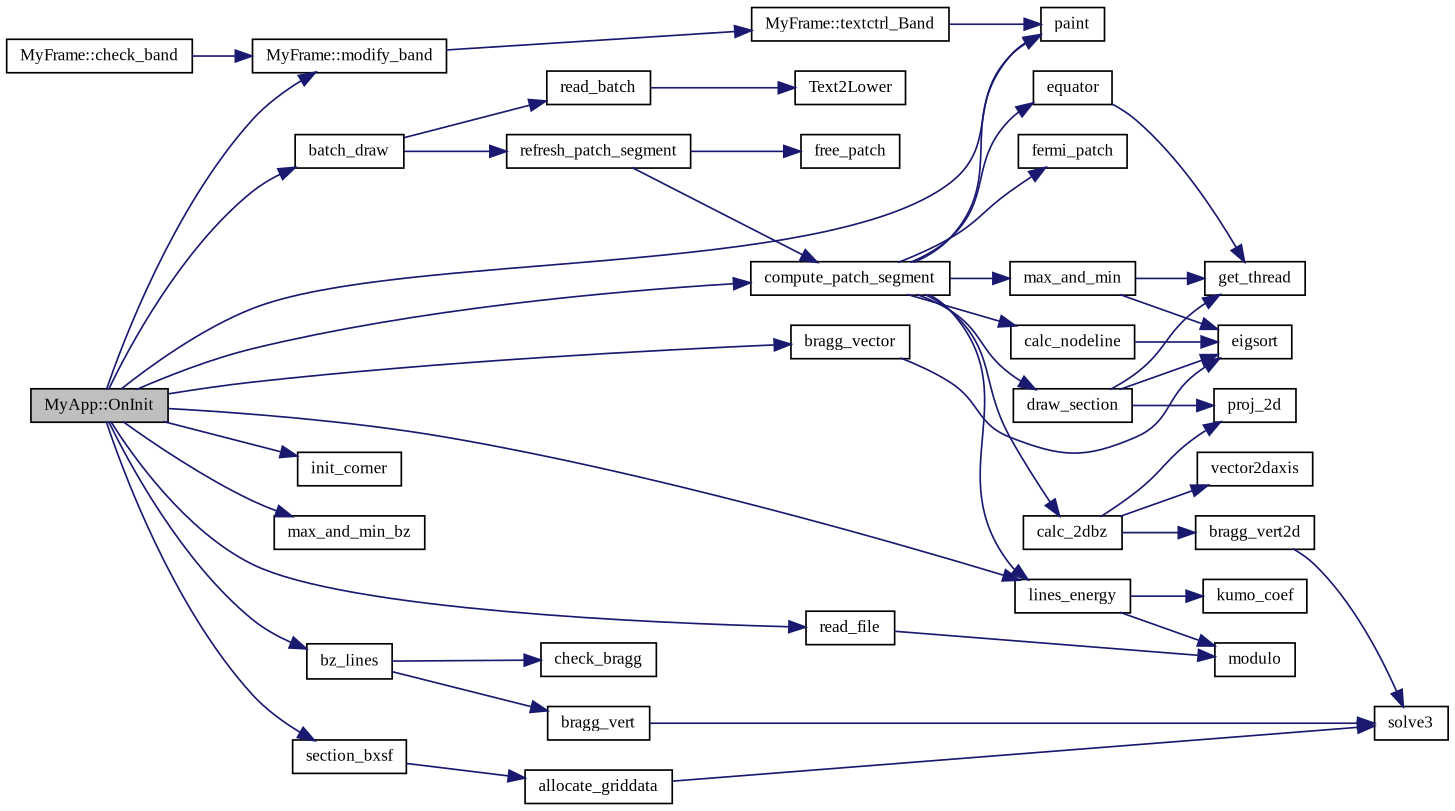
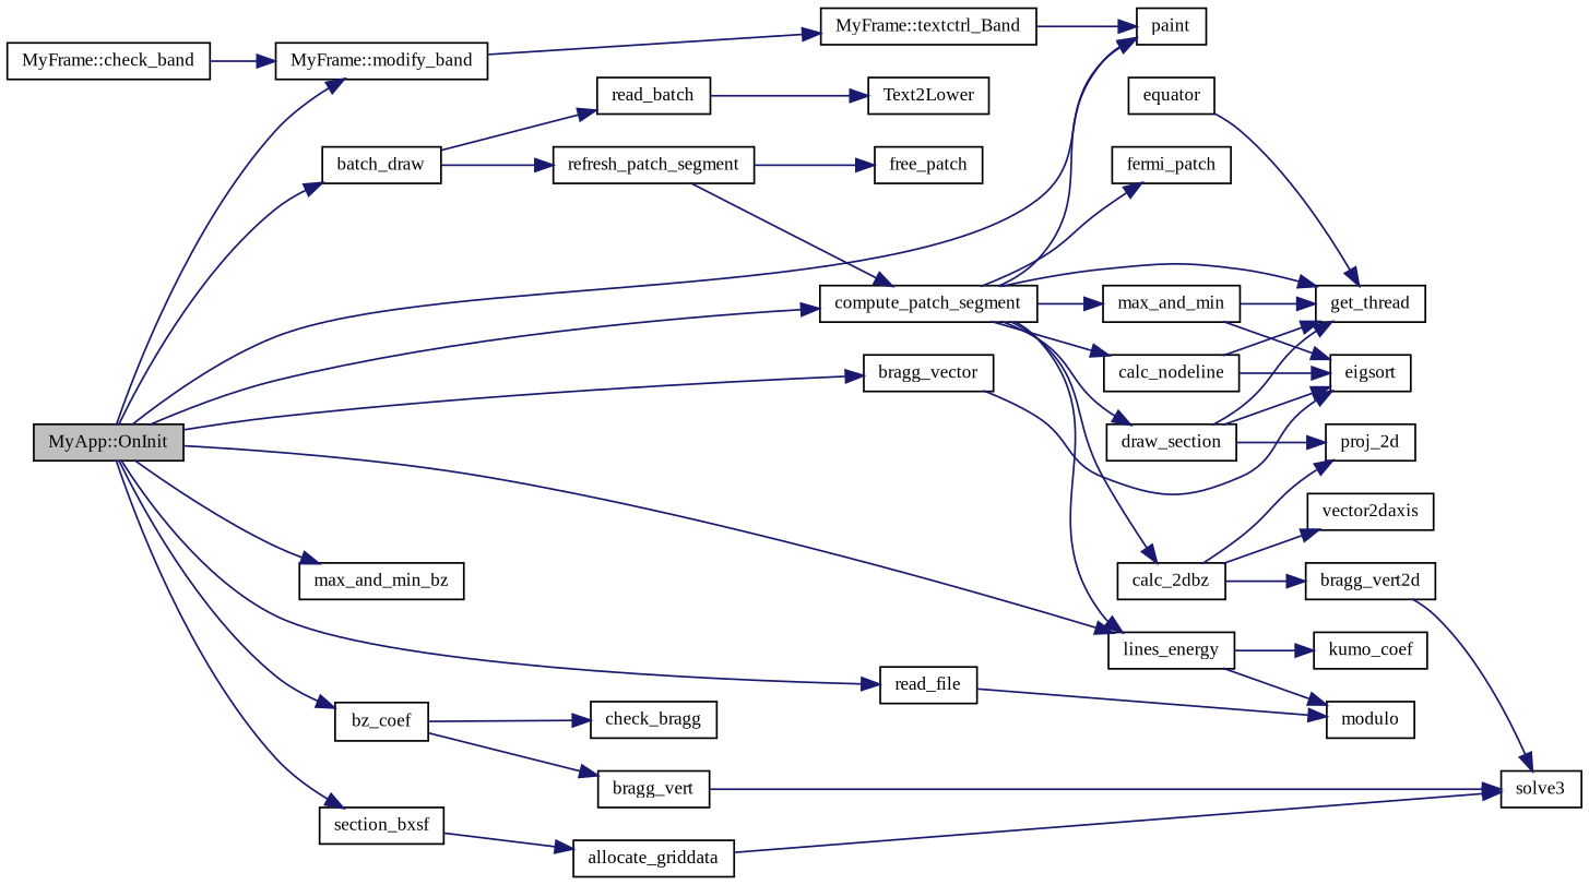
  digraph {
    fontname="Liberation Serif"
    rankdir=LR
    node [color=black fillcolor=white fontname="Liberation Serif" fontsize=10 shape=record style=filled]
    edge [color=midnightblue fontname="Liberation Serif" fontsize=10 labelfontname=Helvetica labelfontsize=10 style=solid]
    n1 [fillcolor=grey75 fontcolor=black height=0.2 label="MyApp::OnInit" width=0.4]
    n2 [height=0.2 label=batch_draw width=0.4]
    n3 [height=0.2 label=compute_patch_segment width=0.4]
    n4 [height=0.2 label=lines_energy width=0.4]
    n5 [height=0.2 label=bragg_vector width=0.4]
-   n6 [height=0.2 label=bz_lines width=0.4]
-   n7 [height=0.2 label=init_corner width=0.4]
+   n6 [height=0.2 label=bz_coef width=0.4]
    n8 [height=0.2 label=max_and_min_bz width=0.4]
    n9 [height=0.2 label="MyFrame::modify_band" width=0.4]
    n10 [height=0.2 label=section_bxsf width=0.4]
    n11 [height=0.2 label=read_file width=0.4]
    n12 [height=0.2 label=paint width=0.4]
    n13 [height=0.2 label=read_batch width=0.4]
    n14 [height=0.2 label=refresh_patch_segment width=0.4]
    n15 [height=0.2 label=calc_2dbz width=0.4]
    n16 [height=0.2 label=calc_nodeline width=0.4]
    n17 [height=0.2 label=draw_section width=0.4]
    n18 [height=0.2 label=equator width=0.4]
    n19 [height=0.2 label=fermi_patch width=0.4]
    n20 [height=0.2 label=max_and_min width=0.4]
    n21 [height=0.2 label=bragg_vert2d width=0.4]
    n22 [height=0.2 label=proj_2d width=0.4]
    n23 [height=0.2 label=vector2daxis width=0.4]
    n24 [height=0.2 label=kumo_coef width=0.4]
    n25 [height=0.2 label=modulo width=0.4]
    n26 [height=0.2 label=eigsort width=0.4]
    n27 [height=0.2 label=bragg_vert width=0.4]
    n28 [height=0.2 label=check_bragg width=0.4]
    n29 [height=0.2 label="MyFrame::textctrl_Band" width=0.4]
    n30 [height=0.2 label=allocate_griddata width=0.4]
    n31 [height=0.2 label=Text2Lower width=0.4]
    n32 [height=0.2 label=free_patch width=0.4]
    n33 [height=0.2 label=get_thread width=0.4]
    n34 [height=0.2 label=solve3 width=0.4]
    n35 [height=0.2 label="MyFrame::check_band" width=0.4]
    n1 -> n2
    n1 -> n3
    n1 -> n4
    n1 -> n5
    n1 -> n6
-   n1 -> n7
    n1 -> n8
    n1 -> n9
    n1 -> n10
    n1 -> n11
    n1 -> n12
    n2 -> n13
    n2 -> n14
    n3 -> n4
    n3 -> n12
    n3 -> n15
    n3 -> n16
    n3 -> n17
-   n3 -> n18
+   n3 -> n33
    n3 -> n19
    n3 -> n20
    n4 -> n24
    n4 -> n25
    n5 -> n26
    n6 -> n27
    n6 -> n28
    n9 -> n29
    n10 -> n30
    n11 -> n25
    n13 -> n31
    n14 -> n3
    n14 -> n32
    n15 -> n21
    n15 -> n22
    n15 -> n23
    n16 -> n26
+   n16 -> n33
    n17 -> n22
    n17 -> n26
    n17 -> n33
    n18 -> n33
    n20 -> n26
    n20 -> n33
    n21 -> n34
    n27 -> n34
    n29 -> n12
    n30 -> n34
    n35 -> n9
  }
